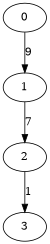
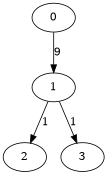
  digraph {
    edge [weight=1]
    0
    1
    2
    3
    0 -> 1 [label=9]
-   1 -> 2 [label=7]
-   2 -> 3 [label=1]
+   1 -> 2 [label=1]
+   1 -> 3 [label=1]
  }
